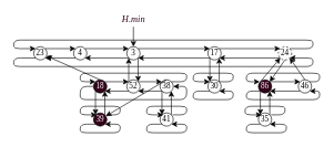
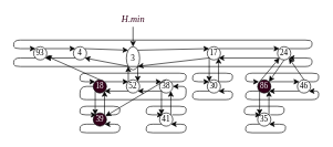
  <mxCell id="0" />
  <mxCell id="1" parent="0" />
- <mxCell id="2" value="&lt;font face=&quot;Times New Roman&quot;&gt;23&lt;/font&gt;" style="ellipse;whiteSpace=wrap;html=1;aspect=fixed;" parent="1" vertex="1"><mxGeometry x="50" y="70" width="20" height="20" as="geometry" /></mxCell>
+ <mxCell id="2" value="&lt;font face=&quot;Times New Roman&quot;&gt;93&lt;/font&gt;" style="ellipse;whiteSpace=wrap;html=1;aspect=fixed;" parent="1" vertex="1"><mxGeometry x="50" y="70" width="20" height="20" as="geometry" /></mxCell>
  <mxCell id="3" value="&lt;font face=&quot;Times New Roman&quot;&gt;4&lt;/font&gt;" style="ellipse;whiteSpace=wrap;html=1;aspect=fixed;" parent="1" vertex="1"><mxGeometry x="110" y="70" width="20" height="20" as="geometry" /></mxCell>
- <mxCell id="4" value="&lt;font face=&quot;Times New Roman&quot;&gt;3&lt;/font&gt;" style="ellipse;whiteSpace=wrap;html=1;aspect=fixed;" parent="1" vertex="1"><mxGeometry x="190" y="70" width="20" height="20" as="geometry" /></mxCell>
+ <mxCell id="4" value="&lt;font face=&quot;Times New Roman&quot;&gt;3&lt;/font&gt;" style="ellipse;whiteSpace=wrap;html=1;aspect=fixed;" parent="1" vertex="1"><mxGeometry x="190" y="70" width="20" height="35" as="geometry" /></mxCell>
  <mxCell id="5" value="&lt;font face=&quot;Times New Roman&quot;&gt;17&lt;/font&gt;" style="ellipse;whiteSpace=wrap;html=1;aspect=fixed;" parent="1" vertex="1"><mxGeometry x="312" y="70" width="20" height="20" as="geometry" /></mxCell>
- <mxCell id="6" value="&lt;font face=&quot;Times New Roman&quot;&gt;24&lt;/font&gt;" style="ellipse;whiteSpace=wrap;html=1;aspect=fixed;dashed=1;" parent="1" vertex="1"><mxGeometry x="418" y="70" width="20" height="20" as="geometry" /></mxCell>
+ <mxCell id="6" value="&lt;font face=&quot;Times New Roman&quot;&gt;24&lt;/font&gt;" style="ellipse;whiteSpace=wrap;html=1;aspect=fixed;" parent="1" vertex="1"><mxGeometry x="418" y="70" width="20" height="20" as="geometry" /></mxCell>
  <mxCell id="7" value="&lt;font face=&quot;Times New Roman&quot;&gt;52&lt;/font&gt;" style="ellipse;whiteSpace=wrap;html=1;aspect=fixed;" parent="1" vertex="1"><mxGeometry x="190" y="120" width="20" height="20" as="geometry" /></mxCell>
  <mxCell id="8" value="&lt;font face=&quot;Times New Roman&quot;&gt;38&lt;/font&gt;" style="ellipse;whiteSpace=wrap;html=1;aspect=fixed;" parent="1" vertex="1"><mxGeometry x="240" y="120" width="20" height="20" as="geometry" /></mxCell>
  <mxCell id="9" value="&lt;font face=&quot;Times New Roman&quot;&gt;41&lt;/font&gt;" style="ellipse;whiteSpace=wrap;html=1;aspect=fixed;" parent="1" vertex="1"><mxGeometry x="240" y="170" width="20" height="20" as="geometry" /></mxCell>
  <mxCell id="10" value="&lt;font face=&quot;Times New Roman&quot;&gt;30&lt;/font&gt;" style="ellipse;whiteSpace=wrap;html=1;aspect=fixed;" parent="1" vertex="1"><mxGeometry x="312" y="120" width="20" height="20" as="geometry" /></mxCell>
  <mxCell id="11" value="&lt;font face=&quot;Times New Roman&quot;&gt;46&lt;/font&gt;" style="ellipse;whiteSpace=wrap;html=1;aspect=fixed;" parent="1" vertex="1"><mxGeometry x="448" y="120" width="20" height="20" as="geometry" /></mxCell>
  <mxCell id="12" value="&lt;font face=&quot;Times New Roman&quot;&gt;35&lt;/font&gt;" style="ellipse;whiteSpace=wrap;html=1;aspect=fixed;" parent="1" vertex="1"><mxGeometry x="388" y="170" width="20" height="20" as="geometry" /></mxCell>
  <mxCell id="13" value="&lt;font face=&quot;Times New Roman&quot; color=&quot;#ffffff&quot;&gt;86&lt;/font&gt;" style="ellipse;whiteSpace=wrap;html=1;aspect=fixed;fillColor=#33001A;" parent="1" vertex="1"><mxGeometry x="388" y="120" width="20" height="20" as="geometry" /></mxCell>
  <mxCell id="14" value="&lt;font face=&quot;Times New Roman&quot; color=&quot;#ffffff&quot;&gt;18&lt;/font&gt;" style="ellipse;whiteSpace=wrap;html=1;aspect=fixed;fillColor=#33001A;" parent="1" vertex="1"><mxGeometry x="140" y="120" width="20" height="20" as="geometry" /></mxCell>
  <mxCell id="15" value="&lt;font face=&quot;Times New Roman&quot; color=&quot;#ffffff&quot;&gt;39&lt;/font&gt;" style="ellipse;whiteSpace=wrap;html=1;aspect=fixed;fillColor=#33001A;" parent="1" vertex="1"><mxGeometry x="140" y="170" width="20" height="20" as="geometry" /></mxCell>
  <mxCell id="16" value="" style="endArrow=classic;html=1;fontFamily=Times New Roman;fontColor=#FFFFFF;exitX=1;exitY=0;exitDx=0;exitDy=0;entryX=0;entryY=0;entryDx=0;entryDy=0;" parent="1" source="4" target="5" edge="1"><mxGeometry width="50" height="50" relative="1" as="geometry"><mxPoint x="300" y="220" as="sourcePoint" /><mxPoint x="350" y="170" as="targetPoint" /></mxGeometry></mxCell>
  <mxCell id="17" value="" style="endArrow=classic;html=1;fontFamily=Times New Roman;fontColor=#FFFFFF;exitX=1;exitY=0;exitDx=0;exitDy=0;entryX=0;entryY=0;entryDx=0;entryDy=0;" parent="1" source="5" target="6" edge="1"><mxGeometry width="50" height="50" relative="1" as="geometry"><mxPoint x="322" y="220" as="sourcePoint" /><mxPoint x="372" y="170" as="targetPoint" /></mxGeometry></mxCell>
  <mxCell id="18" value="" style="endArrow=classic;html=1;fontFamily=Times New Roman;fontColor=#FFFFFF;exitX=1;exitY=0;exitDx=0;exitDy=0;entryX=0;entryY=0;entryDx=0;entryDy=0;" parent="1" source="3" target="4" edge="1"><mxGeometry width="50" height="50" relative="1" as="geometry"><mxPoint x="300" y="220" as="sourcePoint" /><mxPoint x="350" y="170" as="targetPoint" /></mxGeometry></mxCell>
  <mxCell id="19" value="" style="endArrow=classic;html=1;fontFamily=Times New Roman;fontColor=#FFFFFF;exitX=1;exitY=0;exitDx=0;exitDy=0;entryX=0;entryY=0;entryDx=0;entryDy=0;" parent="1" source="2" target="3" edge="1"><mxGeometry width="50" height="50" relative="1" as="geometry"><mxPoint x="300" y="220" as="sourcePoint" /><mxPoint x="350" y="170" as="targetPoint" /></mxGeometry></mxCell>
  <mxCell id="20" value="" style="endArrow=classic;html=1;fontFamily=Times New Roman;fontColor=#FFFFFF;exitX=1;exitY=0;exitDx=0;exitDy=0;entryX=0;entryY=0;entryDx=0;entryDy=0;" parent="1" source="6" target="2" edge="1"><mxGeometry width="50" height="50" relative="1" as="geometry"><mxPoint x="300" y="220" as="sourcePoint" /><mxPoint x="10" y="50" as="targetPoint" /><Array as="points"><mxPoint x="470" y="73" /><mxPoint x="470" y="60" /><mxPoint x="20" y="60" /><mxPoint x="20" y="73" /></Array></mxGeometry></mxCell>
  <mxCell id="21" value="" style="endArrow=classic;html=1;fontFamily=Times New Roman;fontColor=#FFFFFF;entryX=1;entryY=1;entryDx=0;entryDy=0;exitX=0;exitY=1;exitDx=0;exitDy=0;" parent="1" source="3" target="2" edge="1"><mxGeometry width="50" height="50" relative="1" as="geometry"><mxPoint x="300" y="220" as="sourcePoint" /><mxPoint x="350" y="170" as="targetPoint" /></mxGeometry></mxCell>
  <mxCell id="22" value="" style="endArrow=classic;html=1;fontFamily=Times New Roman;fontColor=#FFFFFF;entryX=1;entryY=1;entryDx=0;entryDy=0;exitX=0;exitY=1;exitDx=0;exitDy=0;" parent="1" source="4" target="3" edge="1"><mxGeometry width="50" height="50" relative="1" as="geometry"><mxPoint x="122.929" y="97.071" as="sourcePoint" /><mxPoint x="77.071" y="97.071" as="targetPoint" /></mxGeometry></mxCell>
  <mxCell id="23" value="" style="endArrow=classic;html=1;fontFamily=Times New Roman;fontColor=#FFFFFF;entryX=1;entryY=1;entryDx=0;entryDy=0;exitX=0;exitY=1;exitDx=0;exitDy=0;" parent="1" source="5" target="4" edge="1"><mxGeometry width="50" height="50" relative="1" as="geometry"><mxPoint x="259.999" y="89.001" as="sourcePoint" /><mxPoint x="214.141" y="89.001" as="targetPoint" /></mxGeometry></mxCell>
  <mxCell id="24" value="" style="endArrow=classic;html=1;fontFamily=Times New Roman;fontColor=#FFFFFF;entryX=1;entryY=1;entryDx=0;entryDy=0;exitX=0;exitY=1;exitDx=0;exitDy=0;" parent="1" source="6" target="5" edge="1"><mxGeometry width="50" height="50" relative="1" as="geometry"><mxPoint x="164.929" y="117.071" as="sourcePoint" /><mxPoint x="119.071" y="117.071" as="targetPoint" /></mxGeometry></mxCell>
  <mxCell id="25" value="" style="endArrow=classic;html=1;fontFamily=Times New Roman;fontColor=#FFFFFF;exitX=0;exitY=1;exitDx=0;exitDy=0;entryX=1;entryY=1;entryDx=0;entryDy=0;" parent="1" source="2" target="6" edge="1"><mxGeometry width="50" height="50" relative="1" as="geometry"><mxPoint x="152.929" y="127.071" as="sourcePoint" /><mxPoint x="460" y="110" as="targetPoint" /><Array as="points"><mxPoint x="20" y="87" /><mxPoint x="20" y="100" /><mxPoint x="470" y="100" /><mxPoint x="470" y="87" /></Array></mxGeometry></mxCell>
  <mxCell id="26" value="" style="endArrow=classic;html=1;fontFamily=Times New Roman;fontColor=#FFFFFF;entryX=0.5;entryY=0;entryDx=0;entryDy=0;" parent="1" target="4" edge="1"><mxGeometry width="50" height="50" relative="1" as="geometry"><mxPoint x="200" y="40" as="sourcePoint" /><mxPoint x="350" y="170" as="targetPoint" /></mxGeometry></mxCell>
  <mxCell id="27" value="&lt;font color=&quot;#33001a&quot; size=&quot;1&quot;&gt;&lt;i style=&quot;font-size: 14px&quot;&gt;H.min&lt;/i&gt;&lt;/font&gt;" style="text;html=1;align=center;verticalAlign=middle;resizable=0;points=[];autosize=1;strokeColor=none;fillColor=none;fontFamily=Times New Roman;fontColor=#FFFFFF;" parent="1" vertex="1"><mxGeometry x="175" y="20" width="50" height="20" as="geometry" /></mxCell>
  <mxCell id="28" value="" style="endArrow=classic;html=1;fontFamily=Times New Roman;fontSize=14;fontColor=#33001A;exitX=0.5;exitY=0;exitDx=0;exitDy=0;" parent="1" source="14" target="2" edge="1"><mxGeometry width="50" height="50" relative="1" as="geometry"><mxPoint x="300" y="220" as="sourcePoint" /><mxPoint x="350" y="170" as="targetPoint" /></mxGeometry></mxCell>
  <mxCell id="29" value="" style="endArrow=classic;html=1;fontFamily=Times New Roman;fontSize=14;fontColor=#33001A;exitX=0;exitY=0;exitDx=0;exitDy=0;entryX=0;entryY=1;entryDx=0;entryDy=0;" parent="1" source="7" target="4" edge="1"><mxGeometry width="50" height="50" relative="1" as="geometry"><mxPoint x="300" y="220" as="sourcePoint" /><mxPoint x="350" y="170" as="targetPoint" /></mxGeometry></mxCell>
  <mxCell id="30" value="" style="endArrow=classic;html=1;fontFamily=Times New Roman;fontSize=14;fontColor=#33001A;exitX=1;exitY=1;exitDx=0;exitDy=0;entryX=1;entryY=0;entryDx=0;entryDy=0;" parent="1" source="4" target="7" edge="1"><mxGeometry width="50" height="50" relative="1" as="geometry"><mxPoint x="300" y="220" as="sourcePoint" /><mxPoint x="350" y="170" as="targetPoint" /></mxGeometry></mxCell>
  <mxCell id="31" value="" style="endArrow=classic;html=1;fontFamily=Times New Roman;fontSize=14;fontColor=#33001A;exitX=0.5;exitY=0;exitDx=0;exitDy=0;" parent="1" source="8" target="15" edge="1"><mxGeometry width="50" height="50" relative="1" as="geometry"><mxPoint x="300" y="220" as="sourcePoint" /><mxPoint x="350" y="170" as="targetPoint" /></mxGeometry></mxCell>
  <mxCell id="32" value="" style="endArrow=classic;html=1;fontFamily=Times New Roman;fontSize=14;fontColor=#33001A;exitX=1;exitY=0;exitDx=0;exitDy=0;entryX=0;entryY=0;entryDx=0;entryDy=0;" parent="1" source="14" target="7" edge="1"><mxGeometry width="50" height="50" relative="1" as="geometry"><mxPoint x="300" y="220" as="sourcePoint" /><mxPoint x="350" y="170" as="targetPoint" /></mxGeometry></mxCell>
  <mxCell id="33" value="" style="endArrow=classic;html=1;fontFamily=Times New Roman;fontSize=14;fontColor=#33001A;entryX=0;entryY=0;entryDx=0;entryDy=0;exitX=1;exitY=0;exitDx=0;exitDy=0;" parent="1" source="7" target="8" edge="1"><mxGeometry width="50" height="50" relative="1" as="geometry"><mxPoint x="200" y="123" as="sourcePoint" /><mxPoint x="202.929" y="132.929" as="targetPoint" /></mxGeometry></mxCell>
  <mxCell id="34" value="" style="endArrow=classic;html=1;fontFamily=Times New Roman;fontSize=14;fontColor=#33001A;exitX=1;exitY=0;exitDx=0;exitDy=0;entryX=0;entryY=0;entryDx=0;entryDy=0;" parent="1" source="13" target="11" edge="1"><mxGeometry width="50" height="50" relative="1" as="geometry"><mxPoint x="225.071" y="142.929" as="sourcePoint" /><mxPoint x="260.929" y="142.929" as="targetPoint" /></mxGeometry></mxCell>
  <mxCell id="35" value="" style="endArrow=classic;html=1;fontFamily=Times New Roman;fontSize=14;fontColor=#33001A;exitX=0;exitY=1;exitDx=0;exitDy=0;entryX=1;entryY=1;entryDx=0;entryDy=0;" parent="1" source="11" target="13" edge="1"><mxGeometry width="50" height="50" relative="1" as="geometry"><mxPoint x="235.071" y="152.929" as="sourcePoint" /><mxPoint x="508" y="190" as="targetPoint" /></mxGeometry></mxCell>
  <mxCell id="36" value="" style="endArrow=classic;html=1;fontFamily=Times New Roman;fontSize=14;fontColor=#33001A;exitX=0;exitY=1;exitDx=0;exitDy=0;entryX=0;entryY=0;entryDx=0;entryDy=0;" parent="1" source="14" target="15" edge="1"><mxGeometry width="50" height="50" relative="1" as="geometry"><mxPoint x="197.071" y="162.929" as="sourcePoint" /><mxPoint x="232.929" y="162.929" as="targetPoint" /></mxGeometry></mxCell>
  <mxCell id="37" value="" style="endArrow=classic;html=1;fontFamily=Times New Roman;fontSize=14;fontColor=#33001A;exitX=1;exitY=0;exitDx=0;exitDy=0;entryX=1;entryY=1;entryDx=0;entryDy=0;" parent="1" source="15" target="14" edge="1"><mxGeometry width="50" height="50" relative="1" as="geometry"><mxPoint x="207.071" y="172.929" as="sourcePoint" /><mxPoint x="242.929" y="172.929" as="targetPoint" /></mxGeometry></mxCell>
  <mxCell id="38" value="" style="endArrow=classic;html=1;fontFamily=Times New Roman;fontSize=14;fontColor=#33001A;exitX=0;exitY=1;exitDx=0;exitDy=0;entryX=0;entryY=0;entryDx=0;entryDy=0;" parent="1" source="8" target="9" edge="1"><mxGeometry width="50" height="50" relative="1" as="geometry"><mxPoint x="217.071" y="182.929" as="sourcePoint" /><mxPoint x="252.929" y="182.929" as="targetPoint" /></mxGeometry></mxCell>
  <mxCell id="39" value="" style="endArrow=classic;html=1;fontFamily=Times New Roman;fontSize=14;fontColor=#33001A;exitX=1;exitY=0;exitDx=0;exitDy=0;entryX=1;entryY=1;entryDx=0;entryDy=0;" parent="1" source="9" target="8" edge="1"><mxGeometry width="50" height="50" relative="1" as="geometry"><mxPoint x="227.071" y="192.929" as="sourcePoint" /><mxPoint x="262.929" y="192.929" as="targetPoint" /></mxGeometry></mxCell>
  <mxCell id="40" value="" style="endArrow=classic;html=1;fontFamily=Times New Roman;fontSize=14;fontColor=#33001A;exitX=0;exitY=1;exitDx=0;exitDy=0;entryX=0;entryY=0;entryDx=0;entryDy=0;" parent="1" source="5" target="10" edge="1"><mxGeometry width="50" height="50" relative="1" as="geometry"><mxPoint x="259.071" y="202.929" as="sourcePoint" /><mxPoint x="294.929" y="202.929" as="targetPoint" /></mxGeometry></mxCell>
  <mxCell id="41" value="" style="endArrow=classic;html=1;fontFamily=Times New Roman;fontSize=14;fontColor=#33001A;exitX=1;exitY=0;exitDx=0;exitDy=0;entryX=1;entryY=1;entryDx=0;entryDy=0;" parent="1" source="10" target="5" edge="1"><mxGeometry width="50" height="50" relative="1" as="geometry"><mxPoint x="269.071" y="212.929" as="sourcePoint" /><mxPoint x="304.929" y="212.929" as="targetPoint" /></mxGeometry></mxCell>
  <mxCell id="42" value="" style="endArrow=classic;html=1;fontFamily=Times New Roman;fontSize=14;fontColor=#33001A;exitX=0;exitY=0;exitDx=0;exitDy=0;entryX=0;entryY=1;entryDx=0;entryDy=0;" parent="1" source="13" target="6" edge="1"><mxGeometry width="50" height="50" relative="1" as="geometry"><mxPoint x="305.071" y="222.929" as="sourcePoint" /><mxPoint x="340.929" y="222.929" as="targetPoint" /></mxGeometry></mxCell>
  <mxCell id="43" value="" style="endArrow=classic;html=1;fontFamily=Times New Roman;fontSize=14;fontColor=#33001A;exitX=0.5;exitY=1;exitDx=0;exitDy=0;entryX=1;entryY=0;entryDx=0;entryDy=0;" parent="1" source="6" target="13" edge="1"><mxGeometry width="50" height="50" relative="1" as="geometry"><mxPoint x="315.071" y="232.929" as="sourcePoint" /><mxPoint x="448" y="190" as="targetPoint" /></mxGeometry></mxCell>
  <mxCell id="44" value="" style="endArrow=classic;html=1;fontFamily=Times New Roman;fontSize=14;fontColor=#33001A;exitX=0.5;exitY=0;exitDx=0;exitDy=0;entryX=1;entryY=1;entryDx=0;entryDy=0;" parent="1" source="11" target="6" edge="1"><mxGeometry width="50" height="50" relative="1" as="geometry"><mxPoint x="325.071" y="242.929" as="sourcePoint" /><mxPoint x="360.929" y="242.929" as="targetPoint" /></mxGeometry></mxCell>
  <mxCell id="45" value="" style="endArrow=classic;html=1;fontFamily=Times New Roman;fontSize=14;fontColor=#33001A;exitX=0;exitY=1;exitDx=0;exitDy=0;entryX=0;entryY=0;entryDx=0;entryDy=0;" parent="1" source="13" target="12" edge="1"><mxGeometry width="50" height="50" relative="1" as="geometry"><mxPoint x="335.071" y="252.929" as="sourcePoint" /><mxPoint x="370.929" y="252.929" as="targetPoint" /></mxGeometry></mxCell>
  <mxCell id="46" value="" style="endArrow=classic;html=1;fontFamily=Times New Roman;fontSize=14;fontColor=#33001A;exitX=1;exitY=0;exitDx=0;exitDy=0;entryX=1;entryY=1;entryDx=0;entryDy=0;" parent="1" source="12" target="13" edge="1"><mxGeometry width="50" height="50" relative="1" as="geometry"><mxPoint x="345.071" y="262.929" as="sourcePoint" /><mxPoint x="380.929" y="262.929" as="targetPoint" /></mxGeometry></mxCell>
  <mxCell id="47" value="" style="endArrow=classic;html=1;fontFamily=Times New Roman;fontSize=14;fontColor=#33001A;exitX=0;exitY=1;exitDx=0;exitDy=0;entryX=1;entryY=1;entryDx=0;entryDy=0;" parent="1" source="8" target="7" edge="1"><mxGeometry width="50" height="50" relative="1" as="geometry"><mxPoint x="307.071" y="272.929" as="sourcePoint" /><mxPoint x="342.929" y="272.929" as="targetPoint" /></mxGeometry></mxCell>
  <mxCell id="48" value="" style="endArrow=classic;html=1;fontFamily=Times New Roman;fontSize=14;fontColor=#33001A;exitX=0;exitY=1;exitDx=0;exitDy=0;entryX=1;entryY=1;entryDx=0;entryDy=0;" parent="1" source="7" target="14" edge="1"><mxGeometry width="50" height="50" relative="1" as="geometry"><mxPoint x="317.071" y="282.929" as="sourcePoint" /><mxPoint x="352.929" y="282.929" as="targetPoint" /></mxGeometry></mxCell>
  <mxCell id="49" value="" style="endArrow=classic;html=1;fontFamily=Times New Roman;fontSize=14;fontColor=#33001A;exitX=1;exitY=0;exitDx=0;exitDy=0;entryX=0;entryY=0;entryDx=0;entryDy=0;" parent="1" source="8" target="14" edge="1"><mxGeometry width="50" height="50" relative="1" as="geometry"><mxPoint x="327.071" y="292.929" as="sourcePoint" /><mxPoint x="70" y="110" as="targetPoint" /><Array as="points"><mxPoint x="280" y="123" /><mxPoint x="280" y="110" /><mxPoint x="120" y="110" /><mxPoint x="120" y="123" /></Array></mxGeometry></mxCell>
  <mxCell id="50" value="" style="endArrow=classic;html=1;fontFamily=Times New Roman;fontSize=14;fontColor=#33001A;exitX=0;exitY=0.5;exitDx=0;exitDy=0;entryX=1;entryY=0.5;entryDx=0;entryDy=0;" parent="1" source="14" target="8" edge="1"><mxGeometry width="50" height="50" relative="1" as="geometry"><mxPoint x="337.071" y="302.929" as="sourcePoint" /><mxPoint x="280" y="150" as="targetPoint" /><Array as="points"><mxPoint x="120" y="130" /><mxPoint x="120" y="150" /><mxPoint x="280" y="150" /><mxPoint x="280" y="130" /></Array></mxGeometry></mxCell>
  <mxCell id="51" value="" style="endArrow=classic;html=1;fontFamily=Times New Roman;fontSize=14;fontColor=#33001A;exitX=1;exitY=0;exitDx=0;exitDy=0;entryX=0;entryY=0;entryDx=0;entryDy=0;" parent="1" source="10" target="10" edge="1"><mxGeometry width="50" height="50" relative="1" as="geometry"><mxPoint x="300" y="220" as="sourcePoint" /><mxPoint x="290" y="110" as="targetPoint" /><Array as="points"><mxPoint x="350" y="123" /><mxPoint x="350" y="110" /><mxPoint x="290" y="110" /><mxPoint x="290" y="123" /></Array></mxGeometry></mxCell>
  <mxCell id="52" value="" style="endArrow=classic;html=1;fontFamily=Times New Roman;fontSize=14;fontColor=#33001A;exitX=0;exitY=1;exitDx=0;exitDy=0;entryX=1;entryY=1;entryDx=0;entryDy=0;" parent="1" source="10" target="10" edge="1"><mxGeometry width="50" height="50" relative="1" as="geometry"><mxPoint x="300" y="220" as="sourcePoint" /><mxPoint x="350" y="137" as="targetPoint" /><Array as="points"><mxPoint x="290" y="137" /><mxPoint x="290" y="150" /><mxPoint x="350" y="150" /><mxPoint x="350" y="137" /></Array></mxGeometry></mxCell>
  <mxCell id="53" value="" style="endArrow=classic;html=1;fontFamily=Times New Roman;fontSize=14;fontColor=#33001A;exitX=1;exitY=0;exitDx=0;exitDy=0;" parent="1" source="11" edge="1"><mxGeometry width="50" height="50" relative="1" as="geometry"><mxPoint x="300" y="220" as="sourcePoint" /><mxPoint x="390" y="123" as="targetPoint" /><Array as="points"><mxPoint x="480" y="123" /><mxPoint x="480" y="110" /><mxPoint x="370" y="110" /><mxPoint x="370" y="123" /></Array></mxGeometry></mxCell>
  <mxCell id="54" value="" style="endArrow=classic;html=1;fontFamily=Times New Roman;fontSize=14;fontColor=#33001A;exitX=0;exitY=1;exitDx=0;exitDy=0;entryX=1;entryY=1;entryDx=0;entryDy=0;" parent="1" source="13" target="11" edge="1"><mxGeometry width="50" height="50" relative="1" as="geometry"><mxPoint x="390" y="140" as="sourcePoint" /><mxPoint x="490" y="137" as="targetPoint" /><Array as="points"><mxPoint x="370" y="137" /><mxPoint x="370" y="150" /><mxPoint x="480" y="150" /><mxPoint x="480" y="137" /></Array></mxGeometry></mxCell>
  <mxCell id="55" value="" style="endArrow=classic;html=1;fontFamily=Times New Roman;fontSize=14;fontColor=#33001A;exitX=1;exitY=0;exitDx=0;exitDy=0;entryX=0;entryY=0;entryDx=0;entryDy=0;" parent="1" edge="1"><mxGeometry width="50" height="50" relative="1" as="geometry"><mxPoint x="159.071" y="172.929" as="sourcePoint" /><mxPoint x="144.929" y="172.929" as="targetPoint" /><Array as="points"><mxPoint x="180" y="173" /><mxPoint x="180" y="160" /><mxPoint x="120" y="160" /><mxPoint x="120" y="173" /></Array></mxGeometry></mxCell>
  <mxCell id="56" value="" style="endArrow=classic;html=1;fontFamily=Times New Roman;fontSize=14;fontColor=#33001A;exitX=1;exitY=0;exitDx=0;exitDy=0;entryX=0;entryY=0;entryDx=0;entryDy=0;" parent="1" edge="1"><mxGeometry width="50" height="50" relative="1" as="geometry"><mxPoint x="259.071" y="172.929" as="sourcePoint" /><mxPoint x="244.929" y="172.929" as="targetPoint" /><Array as="points"><mxPoint x="280" y="173" /><mxPoint x="280" y="160" /><mxPoint x="220" y="160" /><mxPoint x="220" y="173" /></Array></mxGeometry></mxCell>
  <mxCell id="57" value="" style="endArrow=classic;html=1;fontFamily=Times New Roman;fontSize=14;fontColor=#33001A;exitX=1;exitY=0;exitDx=0;exitDy=0;entryX=0;entryY=0;entryDx=0;entryDy=0;" parent="1" edge="1"><mxGeometry width="50" height="50" relative="1" as="geometry"><mxPoint x="407.071" y="172.929" as="sourcePoint" /><mxPoint x="392.929" y="172.929" as="targetPoint" /><Array as="points"><mxPoint x="428" y="173" /><mxPoint x="428" y="160" /><mxPoint x="368" y="160" /><mxPoint x="368" y="173" /></Array></mxGeometry></mxCell>
  <mxCell id="58" value="" style="endArrow=classic;html=1;fontFamily=Times New Roman;fontSize=14;fontColor=#33001A;exitX=0;exitY=1;exitDx=0;exitDy=0;entryX=1;entryY=1;entryDx=0;entryDy=0;" parent="1" source="12" target="12" edge="1"><mxGeometry width="50" height="50" relative="1" as="geometry"><mxPoint x="300" y="220" as="sourcePoint" /><mxPoint x="440" y="187" as="targetPoint" /><Array as="points"><mxPoint x="370" y="187" /><mxPoint x="370" y="200" /><mxPoint x="430" y="200" /><mxPoint x="430" y="187" /></Array></mxGeometry></mxCell>
  <mxCell id="59" value="" style="endArrow=classic;html=1;fontFamily=Times New Roman;fontSize=14;fontColor=#33001A;exitX=0;exitY=1;exitDx=0;exitDy=0;entryX=1;entryY=1;entryDx=0;entryDy=0;" parent="1" source="9" target="9" edge="1"><mxGeometry width="50" height="50" relative="1" as="geometry"><mxPoint x="300" y="220" as="sourcePoint" /><mxPoint x="260" y="180" as="targetPoint" /><Array as="points"><mxPoint x="220" y="187" /><mxPoint x="220" y="200" /><mxPoint x="280" y="200" /><mxPoint x="280" y="187" /></Array></mxGeometry></mxCell>
  <mxCell id="60" value="" style="endArrow=classic;html=1;fontFamily=Times New Roman;fontSize=14;fontColor=#33001A;exitX=0;exitY=1;exitDx=0;exitDy=0;entryX=1;entryY=1;entryDx=0;entryDy=0;" parent="1" source="15" target="15" edge="1"><mxGeometry width="50" height="50" relative="1" as="geometry"><mxPoint x="300" y="220" as="sourcePoint" /><mxPoint x="210" y="210" as="targetPoint" /><Array as="points"><mxPoint x="120" y="187" /><mxPoint x="120" y="200" /><mxPoint x="180" y="200" /><mxPoint x="180" y="187" /></Array></mxGeometry></mxCell>
